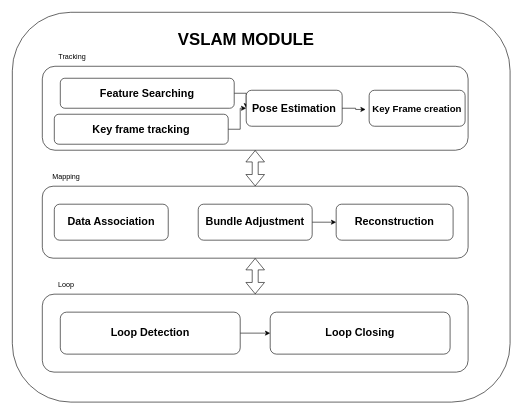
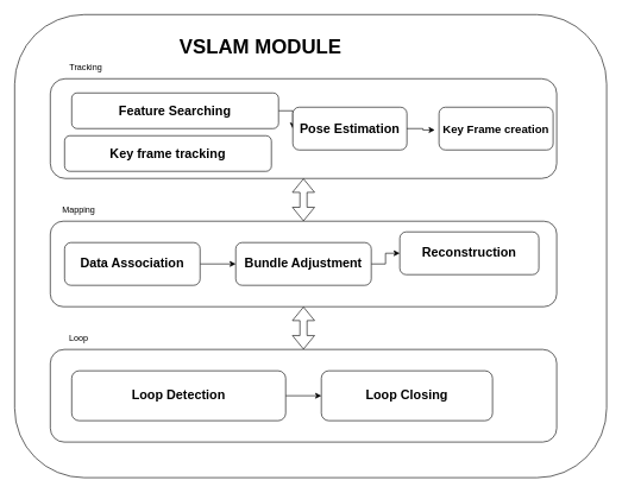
  <mxCell id="0" />
  <mxCell id="1" parent="0" />
  <mxCell id="2" value="" style="rounded=1;whiteSpace=wrap;html=1;" vertex="1" parent="1"><mxGeometry x="20" y="20" width="830" height="650" as="geometry" /></mxCell>
  <mxCell id="3" value="" style="whiteSpace=wrap;html=1;rounded=1;" vertex="1" parent="1"><mxGeometry x="70" y="110" width="710" height="140" as="geometry" /></mxCell>
  <mxCell id="4" value="" style="whiteSpace=wrap;html=1;rounded=1;" vertex="1" parent="1"><mxGeometry x="70" y="310" width="710" height="120" as="geometry" /></mxCell>
  <mxCell id="5" value="" style="whiteSpace=wrap;html=1;rounded=1;" vertex="1" parent="1"><mxGeometry x="70" y="490" width="710" height="130" as="geometry" /></mxCell>
  <mxCell id="6" style="edgeStyle=orthogonalEdgeStyle;rounded=0;orthogonalLoop=1;jettySize=auto;html=1;exitX=1;exitY=0.5;exitDx=0;exitDy=0;" edge="1" parent="1" source="7" target="10"><mxGeometry relative="1" as="geometry" /></mxCell>
  <mxCell id="7" value="&lt;font size=&quot;1&quot;&gt;&lt;b&gt;&lt;font style=&quot;font-size: 18px;&quot;&gt;Feature Searching &lt;/font&gt;&lt;/b&gt;&lt;/font&gt;" style="rounded=1;whiteSpace=wrap;html=1;" vertex="1" parent="1"><mxGeometry x="100" y="130" width="290" height="50" as="geometry" /></mxCell>
- <mxCell id="8" style="edgeStyle=orthogonalEdgeStyle;rounded=0;orthogonalLoop=1;jettySize=auto;html=1;exitX=1;exitY=0.5;exitDx=0;exitDy=0;" edge="1" parent="1" source="9" target="10"><mxGeometry relative="1" as="geometry" /></mxCell>
  <mxCell id="9" value="&lt;font size=&quot;1&quot;&gt;&lt;b style=&quot;font-size: 18px;&quot;&gt;Key frame tracking&lt;/b&gt;&lt;/font&gt;" style="rounded=1;whiteSpace=wrap;html=1;" vertex="1" parent="1"><mxGeometry x="90" y="190" width="290" height="50" as="geometry" /></mxCell>
  <mxCell id="10" value="&lt;font size=&quot;1&quot;&gt;&lt;b style=&quot;font-size: 18px;&quot;&gt;Pose Estimation&lt;/b&gt;&lt;/font&gt;" style="rounded=1;whiteSpace=wrap;html=1;" vertex="1" parent="1"><mxGeometry x="410" y="150" width="160" height="60" as="geometry" /></mxCell>
  <mxCell id="11" value="&lt;font size=&quot;1&quot;&gt;&lt;b style=&quot;font-size: 16px;&quot;&gt;Key Frame creation&lt;/b&gt;&lt;/font&gt;" style="rounded=1;whiteSpace=wrap;html=1;" vertex="1" parent="1"><mxGeometry x="615" y="150" width="160" height="60" as="geometry" /></mxCell>
  <mxCell id="12" style="edgeStyle=orthogonalEdgeStyle;rounded=0;orthogonalLoop=1;jettySize=auto;html=1;entryX=-0.037;entryY=0.533;entryDx=0;entryDy=0;entryPerimeter=0;" edge="1" parent="1" source="10" target="11"><mxGeometry relative="1" as="geometry" /></mxCell>
+ <mxCell id="13" style="edgeStyle=orthogonalEdgeStyle;rounded=0;orthogonalLoop=1;jettySize=auto;html=1;entryX=0;entryY=0.5;entryDx=0;entryDy=0;" edge="1" parent="1" source="14" target="16"><mxGeometry relative="1" as="geometry" /></mxCell>
  <mxCell id="14" value="&lt;font size=&quot;1&quot;&gt;&lt;b style=&quot;font-size: 18px;&quot;&gt;Data Association&lt;/b&gt;&lt;/font&gt;" style="rounded=1;whiteSpace=wrap;html=1;" vertex="1" parent="1"><mxGeometry x="90" y="340" width="190" height="60" as="geometry" /></mxCell>
  <mxCell id="15" style="edgeStyle=orthogonalEdgeStyle;rounded=0;orthogonalLoop=1;jettySize=auto;html=1;entryX=0;entryY=0.5;entryDx=0;entryDy=0;" edge="1" parent="1" source="16" target="17"><mxGeometry relative="1" as="geometry" /></mxCell>
  <mxCell id="16" value="&lt;font size=&quot;1&quot;&gt;&lt;b style=&quot;font-size: 18px;&quot;&gt;Bundle Adjustment&lt;/b&gt;&lt;/font&gt;" style="rounded=1;whiteSpace=wrap;html=1;" vertex="1" parent="1"><mxGeometry x="330" y="340" width="190" height="60" as="geometry" /></mxCell>
- <mxCell id="17" value="&lt;font size=&quot;1&quot;&gt;&lt;b style=&quot;font-size: 18px;&quot;&gt;Reconstruction&lt;/b&gt;&lt;/font&gt;" style="rounded=1;whiteSpace=wrap;html=1;" vertex="1" parent="1"><mxGeometry x="560" y="340" width="195" height="60" as="geometry" /></mxCell>
+ <mxCell id="17" value="&lt;font size=&quot;1&quot;&gt;&lt;b style=&quot;font-size: 18px;&quot;&gt;Reconstruction&lt;/b&gt;&lt;/font&gt;" style="rounded=1;whiteSpace=wrap;html=1;" vertex="1" parent="1"><mxGeometry x="560" y="325" width="195" height="60" as="geometry" /></mxCell>
  <mxCell id="18" style="edgeStyle=orthogonalEdgeStyle;rounded=0;orthogonalLoop=1;jettySize=auto;html=1;entryX=0;entryY=0.5;entryDx=0;entryDy=0;" edge="1" parent="1" source="19" target="20"><mxGeometry relative="1" as="geometry" /></mxCell>
  <mxCell id="19" value="&lt;font size=&quot;1&quot;&gt;&lt;b style=&quot;font-size: 18px;&quot;&gt;Loop Detection&lt;/b&gt;&lt;/font&gt;" style="rounded=1;whiteSpace=wrap;html=1;" vertex="1" parent="1"><mxGeometry x="100" y="520" width="300" height="70" as="geometry" /></mxCell>
- <mxCell id="20" value="&lt;font size=&quot;1&quot;&gt;&lt;b style=&quot;font-size: 18px;&quot;&gt;Loop Closing&lt;/b&gt;&lt;/font&gt;" style="rounded=1;whiteSpace=wrap;html=1;" vertex="1" parent="1"><mxGeometry x="450" y="520" width="300" height="70" as="geometry" /></mxCell>
+ <mxCell id="20" value="&lt;font size=&quot;1&quot;&gt;&lt;b style=&quot;font-size: 18px;&quot;&gt;Loop Closing&lt;/b&gt;&lt;/font&gt;" style="rounded=1;whiteSpace=wrap;html=1;" vertex="1" parent="1"><mxGeometry x="450" y="520" width="240" height="70" as="geometry" /></mxCell>
  <mxCell id="21" value="Tracking" style="text;html=1;strokeColor=none;fillColor=none;align=center;verticalAlign=middle;whiteSpace=wrap;rounded=0;" vertex="1" parent="1"><mxGeometry x="90" y="80" width="60" height="30" as="geometry" /></mxCell>
  <mxCell id="22" value="Mapping" style="text;html=1;strokeColor=none;fillColor=none;align=center;verticalAlign=middle;whiteSpace=wrap;rounded=0;" vertex="1" parent="1"><mxGeometry x="80" y="280" width="60" height="30" as="geometry" /></mxCell>
  <mxCell id="23" value="Loop" style="text;html=1;strokeColor=none;fillColor=none;align=center;verticalAlign=middle;whiteSpace=wrap;rounded=0;" vertex="1" parent="1"><mxGeometry x="80" y="460" width="60" height="30" as="geometry" /></mxCell>
  <mxCell id="24" value="" style="shape=flexArrow;endArrow=classic;startArrow=classic;html=1;rounded=0;entryX=0.5;entryY=1;entryDx=0;entryDy=0;exitX=0.5;exitY=0;exitDx=0;exitDy=0;" edge="1" parent="1" source="5" target="4"><mxGeometry width="100" height="100" relative="1" as="geometry"><mxPoint x="500" y="810" as="sourcePoint" /><mxPoint x="600" y="710" as="targetPoint" /></mxGeometry></mxCell>
  <mxCell id="25" value="" style="shape=flexArrow;endArrow=classic;startArrow=classic;html=1;rounded=0;entryX=0.5;entryY=1;entryDx=0;entryDy=0;exitX=0.5;exitY=0;exitDx=0;exitDy=0;" edge="1" parent="1" source="4" target="3"><mxGeometry width="100" height="100" relative="1" as="geometry"><mxPoint x="424.55" y="340" as="sourcePoint" /><mxPoint x="424.55" y="280" as="targetPoint" /></mxGeometry></mxCell>
- <mxCell id="26" value="&lt;b style=&quot;font-size: 28px;&quot;&gt;VSLAM MODULE&lt;br&gt;&lt;/b&gt;" style="text;html=1;strokeColor=none;fillColor=none;align=center;verticalAlign=middle;whiteSpace=wrap;rounded=0;" vertex="1" parent="1"><mxGeometry x="270" y="40" width="280" height="50" as="geometry" /></mxCell>
+ <mxCell id="26" value="&lt;b style=&quot;font-size: 28px;&quot;&gt;VSLAM MODULE&lt;br&gt;&lt;/b&gt;" style="text;html=1;strokeColor=none;fillColor=none;align=center;verticalAlign=middle;whiteSpace=wrap;rounded=0;" vertex="1" parent="1"><mxGeometry x="225" y="40" width="280" height="50" as="geometry" /></mxCell>
